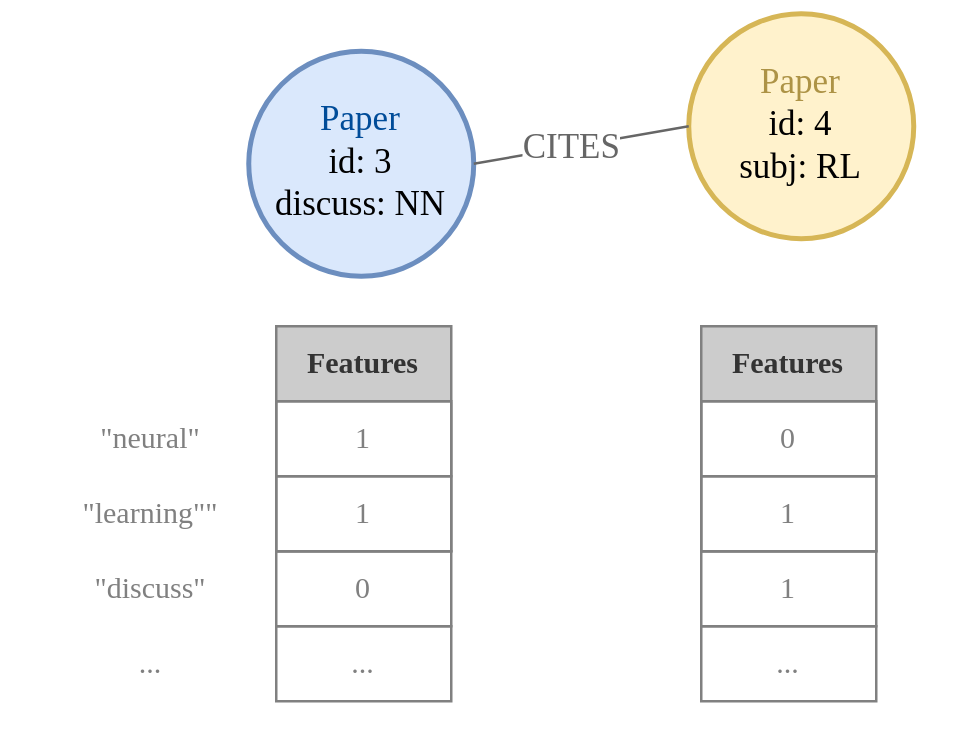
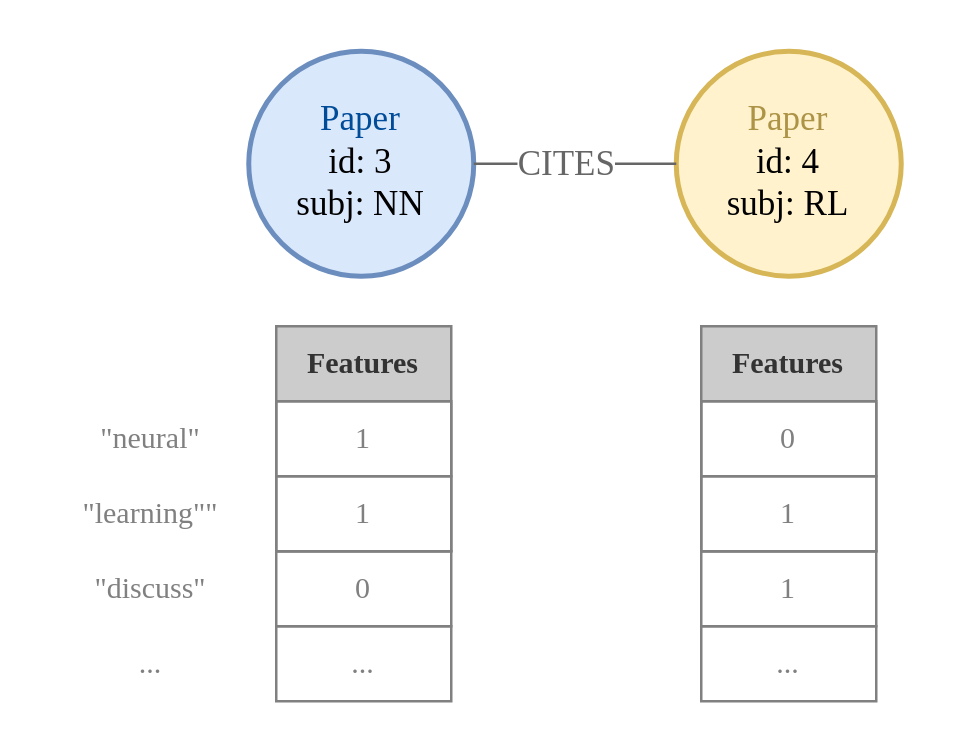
  <mxCell id="0" />
  <mxCell id="1" parent="0" />
- <mxCell id="2" value="&lt;font style=&quot;font-size: 14px;&quot; data-font-src=&quot;https://fonts.googleapis.com/css?family=Fira+Code&quot;&gt;&lt;font color=&quot;#004c99&quot;&gt;Paper&lt;br&gt;&lt;/font&gt;id: 3&lt;br&gt;discuss: NN&lt;br&gt;&lt;/font&gt;" style="ellipse;whiteSpace=wrap;html=1;aspect=fixed;strokeWidth=2;shadow=0;fillColor=#dae8fc;strokeColor=#6c8ebf;fontFamily=Fira Code;fontSource=https%3A%2F%2Ffonts.googleapis.com%2Fcss%3Ffamily%3DFira%2BCode;" vertex="1" parent="1"><mxGeometry x="99" y="20" width="90" height="90" as="geometry" /></mxCell>
- <mxCell id="3" value="&lt;font style=&quot;font-size: 14px;&quot; data-font-src=&quot;https://fonts.googleapis.com/css?family=Fira+Code&quot;&gt;&lt;font color=&quot;#ad9346&quot;&gt;Paper&lt;br&gt;&lt;/font&gt;id: 4&lt;br&gt;subj: RL&lt;br&gt;&lt;/font&gt;" style="ellipse;whiteSpace=wrap;html=1;aspect=fixed;strokeWidth=2;shadow=0;fillColor=#fff2cc;strokeColor=#d6b656;fontFamily=Fira Code;fontSource=https%3A%2F%2Ffonts.googleapis.com%2Fcss%3Ffamily%3DFira%2BCode;" vertex="1" parent="1"><mxGeometry x="275" y="5" width="90" height="90" as="geometry" /></mxCell>
+ <mxCell id="2" value="&lt;font style=&quot;font-size: 14px;&quot; data-font-src=&quot;https://fonts.googleapis.com/css?family=Fira+Code&quot;&gt;&lt;font color=&quot;#004c99&quot;&gt;Paper&lt;br&gt;&lt;/font&gt;id: 3&lt;br&gt;subj: NN&lt;br&gt;&lt;/font&gt;" style="ellipse;whiteSpace=wrap;html=1;aspect=fixed;strokeWidth=2;shadow=0;fillColor=#dae8fc;strokeColor=#6c8ebf;fontFamily=Fira Code;fontSource=https%3A%2F%2Ffonts.googleapis.com%2Fcss%3Ffamily%3DFira%2BCode;" vertex="1" parent="1"><mxGeometry x="99" y="20" width="90" height="90" as="geometry" /></mxCell>
+ <mxCell id="3" value="&lt;font style=&quot;font-size: 14px;&quot; data-font-src=&quot;https://fonts.googleapis.com/css?family=Fira+Code&quot;&gt;&lt;font color=&quot;#ad9346&quot;&gt;Paper&lt;br&gt;&lt;/font&gt;id: 4&lt;br&gt;subj: RL&lt;br&gt;&lt;/font&gt;" style="ellipse;whiteSpace=wrap;html=1;aspect=fixed;strokeWidth=2;shadow=0;fillColor=#fff2cc;strokeColor=#d6b656;fontFamily=Fira Code;fontSource=https%3A%2F%2Ffonts.googleapis.com%2Fcss%3Ffamily%3DFira%2BCode;" vertex="1" parent="1"><mxGeometry x="270" y="20" width="90" height="90" as="geometry" /></mxCell>
  <mxCell id="4" value="" style="endArrow=none;html=1;rounded=0;endFill=1;fontFamily=Fira Code;fontSource=https%3A%2F%2Ffonts.googleapis.com%2Fcss%3Ffamily%3DFira%2BCode;fontColor=#666666;strokeColor=#666666;exitX=1;exitY=0.5;exitDx=0;exitDy=0;entryX=0;entryY=0.5;entryDx=0;entryDy=0;" edge="1" parent="1" source="2" target="3"><mxGeometry width="50" height="50" relative="1" as="geometry"><mxPoint x="124" y="120" as="sourcePoint" /><mxPoint x="319" y="160" as="targetPoint" /></mxGeometry></mxCell>
  <mxCell id="5" value="&lt;font style=&quot;&quot; data-font-src=&quot;https://fonts.googleapis.com/css?family=Fira+Code&quot;&gt;&lt;font style=&quot;font-size: 14px;&quot;&gt;CITES&lt;/font&gt;&lt;br&gt;&lt;/font&gt;" style="edgeLabel;html=1;align=center;verticalAlign=middle;resizable=0;points=[];fontColor=#666666;fontFamily=Fira Code;fontSource=https%3A%2F%2Ffonts.googleapis.com%2Fcss%3Ffamily%3DFira%2BCode;labelPadding=0;noLabel=0;" vertex="1" connectable="0" parent="4"><mxGeometry x="-0.108" y="-3" relative="1" as="geometry"><mxPoint y="-3" as="offset" /></mxGeometry></mxCell>
  <mxCell id="6" value="&lt;font color=&quot;#333333&quot;&gt;Features&lt;/font&gt;" style="swimlane;fontStyle=1;childLayout=stackLayout;horizontal=1;startSize=30;horizontalStack=0;resizeParent=1;resizeParentMax=0;resizeLast=0;collapsible=0;marginBottom=0;whiteSpace=wrap;html=1;fontFamily=Fira Code;fontSource=https%3A%2F%2Ffonts.googleapis.com%2Fcss%3Ffamily%3DFira%2BCode;swimlaneLine=1;fillColor=#CCCCCC;strokeColor=#808080;" vertex="1" parent="1"><mxGeometry x="110" y="130" width="70" height="90" as="geometry" /></mxCell>
  <mxCell id="7" value="&lt;font color=&quot;#808080&quot;&gt;1&lt;/font&gt;" style="text;strokeColor=#808080;fillColor=none;align=center;verticalAlign=middle;spacingLeft=4;spacingRight=4;overflow=hidden;points=[[0,0.5],[1,0.5]];portConstraint=eastwest;rotatable=0;whiteSpace=wrap;html=1;fontFamily=Fira Code;fontColor=#6C8EBF;" vertex="1" parent="6"><mxGeometry y="30" width="70" height="30" as="geometry" /></mxCell>
  <mxCell id="8" value="&lt;font color=&quot;#808080&quot;&gt;1&lt;/font&gt;" style="text;strokeColor=#808080;fillColor=none;align=center;verticalAlign=middle;spacingLeft=4;spacingRight=4;overflow=hidden;points=[[0,0.5],[1,0.5]];portConstraint=eastwest;rotatable=0;whiteSpace=wrap;html=1;fontFamily=Fira Code;fontColor=#6C8EBF;" vertex="1" parent="6"><mxGeometry y="60" width="70" height="30" as="geometry" /></mxCell>
  <mxCell id="9" value="&lt;font color=&quot;#808080&quot;&gt;0&lt;/font&gt;" style="text;strokeColor=#808080;fillColor=none;align=center;verticalAlign=middle;spacingLeft=4;spacingRight=4;overflow=hidden;points=[[0,0.5],[1,0.5]];portConstraint=eastwest;rotatable=0;whiteSpace=wrap;html=1;fontFamily=Fira Code;fontColor=#6C8EBF;" vertex="1" parent="1"><mxGeometry x="110" y="220" width="70" height="30" as="geometry" /></mxCell>
  <mxCell id="10" value="&lt;font color=&quot;#808080&quot;&gt;...&lt;/font&gt;" style="text;strokeColor=#808080;fillColor=none;align=center;verticalAlign=middle;spacingLeft=4;spacingRight=4;overflow=hidden;points=[[0,0.5],[1,0.5]];portConstraint=eastwest;rotatable=0;whiteSpace=wrap;html=1;fontFamily=Fira Code;fontColor=#6C8EBF;" vertex="1" parent="1"><mxGeometry x="110" y="250" width="70" height="30" as="geometry" /></mxCell>
  <mxCell id="11" value="" style="group;strokeColor=none;fontColor=#808080;" vertex="1" connectable="0" parent="1"><mxGeometry x="20" y="160" width="80" height="120" as="geometry" /></mxCell>
  <mxCell id="12" value="&lt;font style=&quot;font-weight: normal;&quot; color=&quot;#808080&quot;&gt;&quot;neural&quot;&lt;/font&gt;" style="swimlane;fontStyle=1;childLayout=stackLayout;horizontal=1;startSize=30;horizontalStack=0;resizeParent=1;resizeParentMax=0;resizeLast=0;collapsible=0;marginBottom=0;whiteSpace=wrap;html=1;fontFamily=Fira Code;fontSource=https%3A%2F%2Ffonts.googleapis.com%2Fcss%3Ffamily%3DFira%2BCode;swimlaneLine=1;fillColor=#FFFFFF;strokeColor=none;" vertex="1" parent="11"><mxGeometry width="80" height="90" as="geometry" /></mxCell>
  <mxCell id="13" value="&lt;font color=&quot;#808080&quot;&gt;&quot;learning&quot;&quot;&lt;/font&gt;" style="text;strokeColor=none;fillColor=none;align=center;verticalAlign=middle;spacingLeft=4;spacingRight=4;overflow=hidden;points=[[0,0.5],[1,0.5]];portConstraint=eastwest;rotatable=0;whiteSpace=wrap;html=1;fontFamily=Fira Code;fontColor=#6C8EBF;" vertex="1" parent="12"><mxGeometry y="30" width="80" height="30" as="geometry" /></mxCell>
  <mxCell id="14" value="&lt;font color=&quot;#808080&quot;&gt;&quot;discuss&quot;&lt;/font&gt;" style="text;strokeColor=none;fillColor=none;align=center;verticalAlign=middle;spacingLeft=4;spacingRight=4;overflow=hidden;points=[[0,0.5],[1,0.5]];portConstraint=eastwest;rotatable=0;whiteSpace=wrap;html=1;fontFamily=Fira Code;fontColor=#6C8EBF;" vertex="1" parent="12"><mxGeometry y="60" width="80" height="30" as="geometry" /></mxCell>
  <mxCell id="15" value="&lt;font color=&quot;#808080&quot;&gt;...&lt;/font&gt;" style="text;strokeColor=none;fillColor=none;align=center;verticalAlign=middle;spacingLeft=4;spacingRight=4;overflow=hidden;points=[[0,0.5],[1,0.5]];portConstraint=eastwest;rotatable=0;whiteSpace=wrap;html=1;fontFamily=Fira Code;fontColor=#6C8EBF;" vertex="1" parent="11"><mxGeometry y="90" width="80" height="30" as="geometry" /></mxCell>
  <mxCell id="16" value="&lt;font color=&quot;#333333&quot;&gt;Features&lt;/font&gt;" style="swimlane;fontStyle=1;childLayout=stackLayout;horizontal=1;startSize=30;horizontalStack=0;resizeParent=1;resizeParentMax=0;resizeLast=0;collapsible=0;marginBottom=0;whiteSpace=wrap;html=1;fontFamily=Fira Code;fontSource=https%3A%2F%2Ffonts.googleapis.com%2Fcss%3Ffamily%3DFira%2BCode;swimlaneLine=1;fillColor=#CCCCCC;strokeColor=#808080;" vertex="1" parent="1"><mxGeometry x="280" y="130" width="70" height="90" as="geometry" /></mxCell>
  <mxCell id="17" value="&lt;font color=&quot;#808080&quot;&gt;0&lt;/font&gt;" style="text;strokeColor=#808080;fillColor=none;align=center;verticalAlign=middle;spacingLeft=4;spacingRight=4;overflow=hidden;points=[[0,0.5],[1,0.5]];portConstraint=eastwest;rotatable=0;whiteSpace=wrap;html=1;fontFamily=Fira Code;fontColor=#6C8EBF;" vertex="1" parent="16"><mxGeometry y="30" width="70" height="30" as="geometry" /></mxCell>
  <mxCell id="18" value="&lt;font color=&quot;#808080&quot;&gt;1&lt;/font&gt;" style="text;strokeColor=#808080;fillColor=none;align=center;verticalAlign=middle;spacingLeft=4;spacingRight=4;overflow=hidden;points=[[0,0.5],[1,0.5]];portConstraint=eastwest;rotatable=0;whiteSpace=wrap;html=1;fontFamily=Fira Code;fontColor=#6C8EBF;" vertex="1" parent="16"><mxGeometry y="60" width="70" height="30" as="geometry" /></mxCell>
  <mxCell id="19" value="&lt;font color=&quot;#808080&quot;&gt;1&lt;/font&gt;" style="text;strokeColor=#808080;fillColor=none;align=center;verticalAlign=middle;spacingLeft=4;spacingRight=4;overflow=hidden;points=[[0,0.5],[1,0.5]];portConstraint=eastwest;rotatable=0;whiteSpace=wrap;html=1;fontFamily=Fira Code;fontColor=#6C8EBF;" vertex="1" parent="1"><mxGeometry x="280" y="220" width="70" height="30" as="geometry" /></mxCell>
  <mxCell id="20" value="&lt;font color=&quot;#808080&quot;&gt;...&lt;/font&gt;" style="text;strokeColor=#808080;fillColor=none;align=center;verticalAlign=middle;spacingLeft=4;spacingRight=4;overflow=hidden;points=[[0,0.5],[1,0.5]];portConstraint=eastwest;rotatable=0;whiteSpace=wrap;html=1;fontFamily=Fira Code;fontColor=#6C8EBF;" vertex="1" parent="1"><mxGeometry x="280" y="250" width="70" height="30" as="geometry" /></mxCell>
